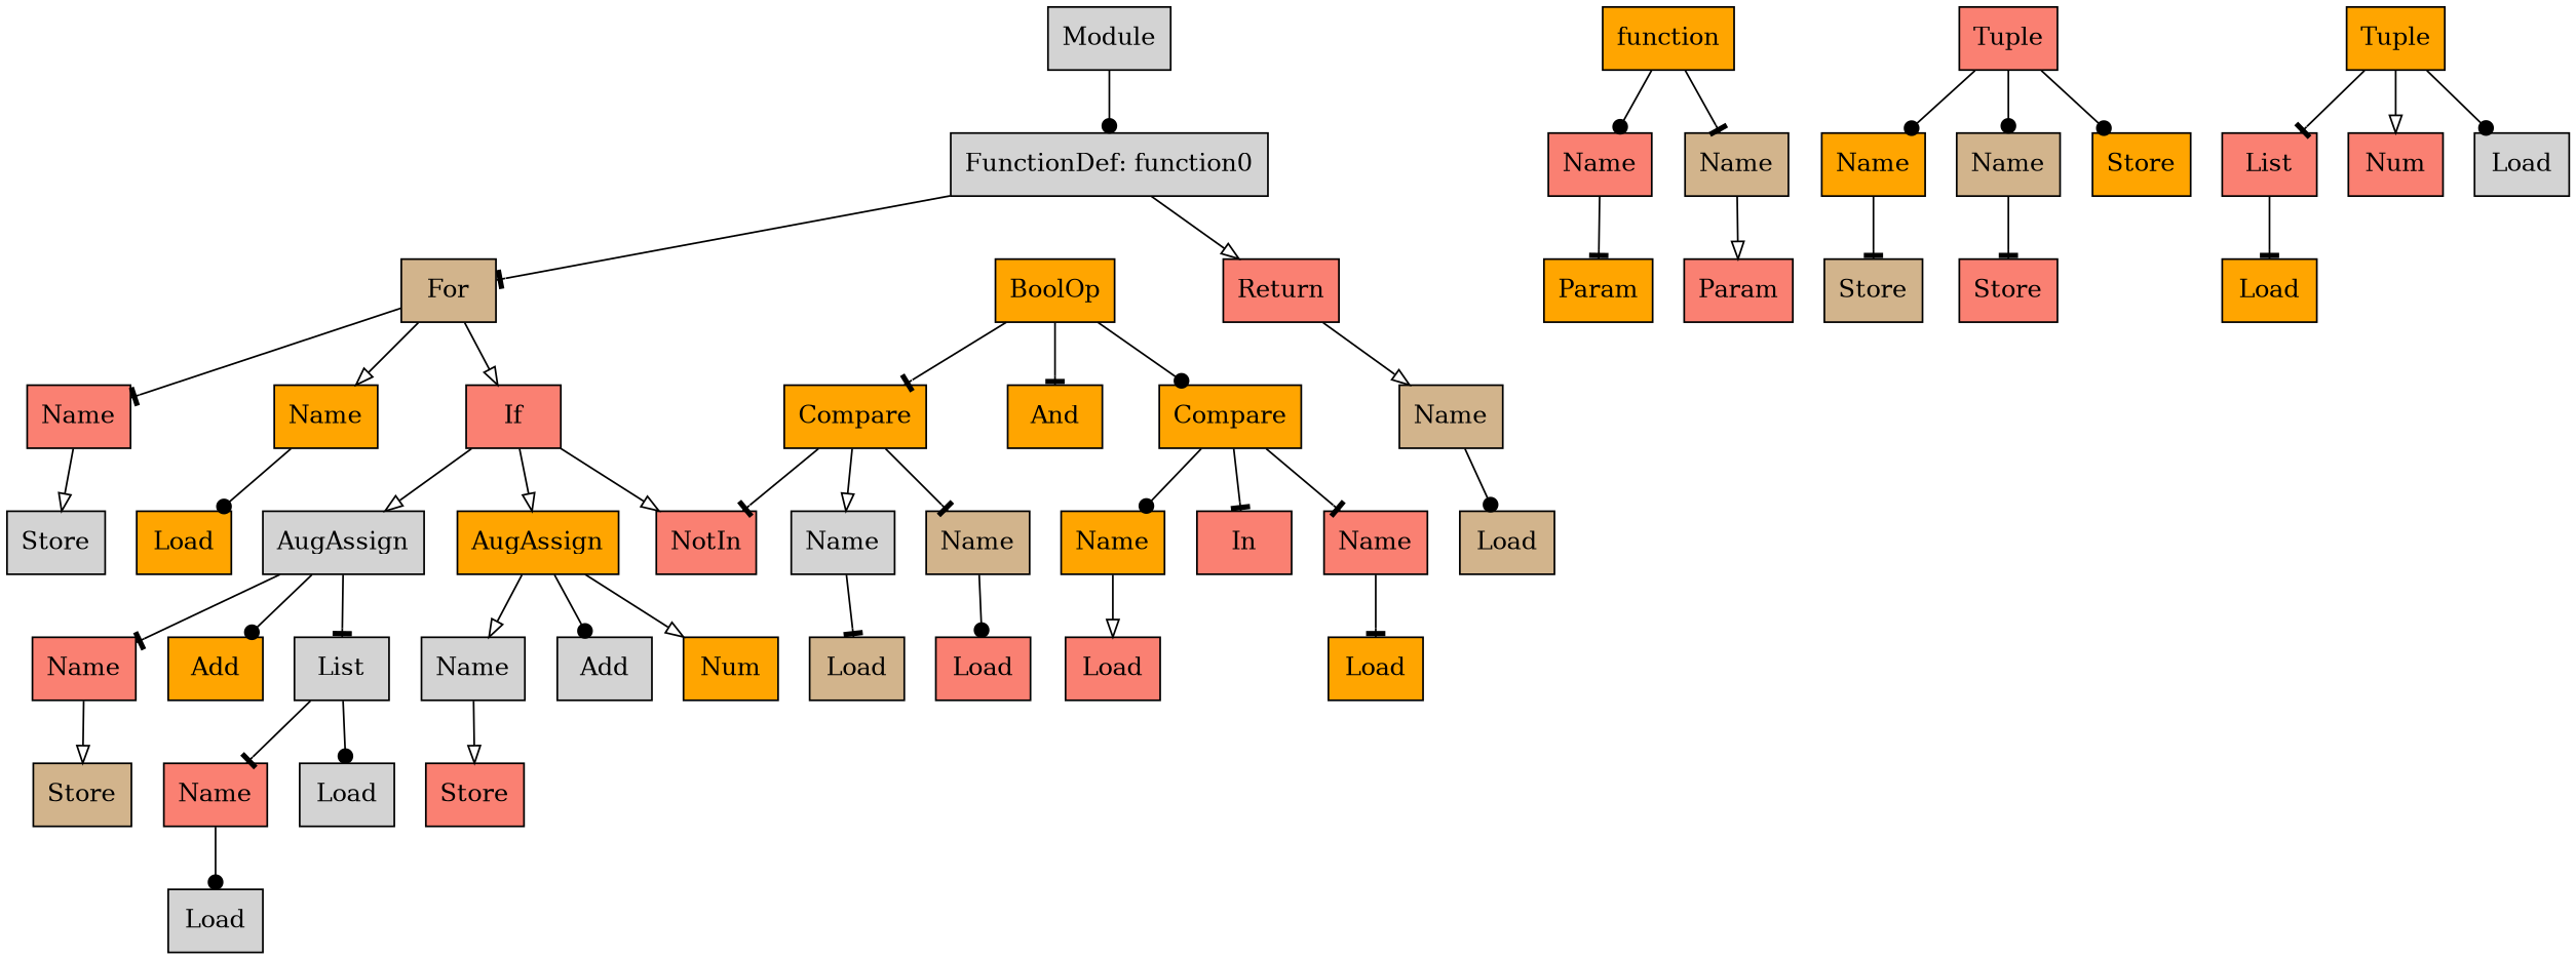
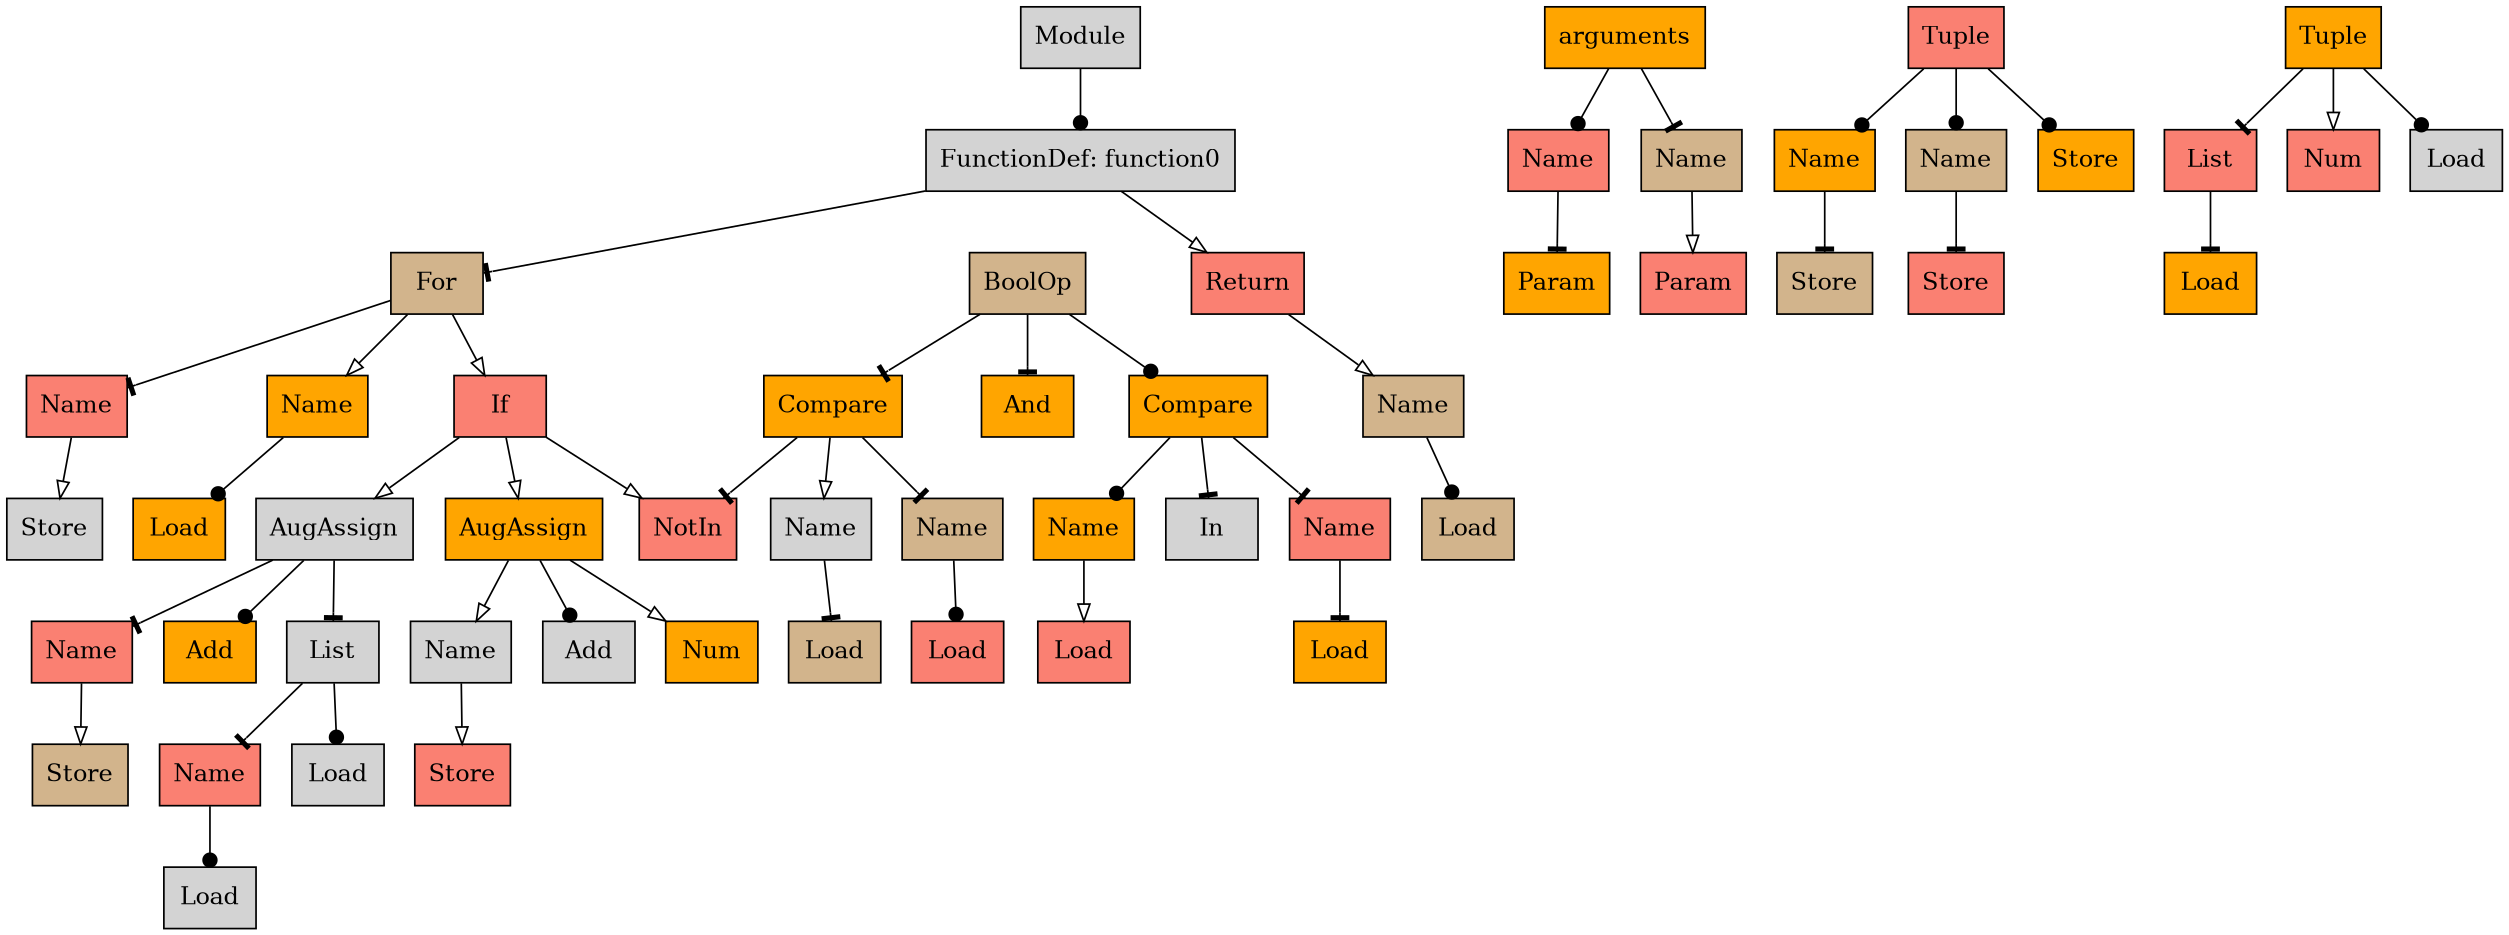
  digraph {
    node [fillcolor=salmon shape=rect style=filled]
    edge [arrowhead=tee]
    n1 [fillcolor=lightgrey label=Module]
    n2 [fillcolor=lightgrey label="FunctionDef: function0"]
    n3 [fillcolor=tan label=For]
    n4 [label=Return]
-   n5 [fillcolor=orange label=function]
+   n5 [fillcolor=orange label=arguments]
    n6 [label=Name]
    n7 [fillcolor=tan label=Name]
    n8 [label=Name]
    n9 [fillcolor=orange label=Name]
    n10 [label=If]
    n11 [fillcolor=tan label=Name]
    n12 [fillcolor=orange label=Param]
    n13 [label=Param]
    n14 [label=Tuple]
    n15 [fillcolor=orange label=Name]
    n16 [fillcolor=tan label=Name]
    n17 [fillcolor=orange label=Store]
    n18 [fillcolor=orange label=Tuple]
    n19 [label=List]
    n20 [label=Num]
    n21 [fillcolor=lightgrey label=Load]
    n22 [fillcolor=lightgrey label=Store]
    n23 [fillcolor=orange label=Load]
    n24 [fillcolor=lightgrey label=AugAssign]
    n25 [fillcolor=orange label=AugAssign]
    n26 [label=NotIn]
    n27 [fillcolor=tan label=Load]
    n28 [fillcolor=tan label=Store]
    n29 [label=Store]
    n30 [fillcolor=orange label=Load]
-   n31 [fillcolor=orange label=BoolOp]
+   n31 [fillcolor=tan label=BoolOp]
    n32 [fillcolor=orange label=And]
    n33 [fillcolor=orange label=Compare]
    n34 [fillcolor=orange label=Compare]
    n35 [label=Name]
    n36 [fillcolor=orange label=Add]
    n37 [fillcolor=lightgrey label=List]
    n38 [fillcolor=lightgrey label=Name]
    n39 [fillcolor=lightgrey label=Add]
    n40 [fillcolor=orange label=Num]
    n41 [fillcolor=orange label=Name]
-   n42 [label=In]
+   n42 [fillcolor=lightgrey label=In]
    n43 [label=Name]
    n44 [fillcolor=lightgrey label=Name]
    n45 [fillcolor=tan label=Name]
    n46 [fillcolor=tan label=Store]
    n47 [label=Name]
    n48 [fillcolor=lightgrey label=Load]
    n49 [label=Store]
    n50 [label=Load]
    n51 [fillcolor=orange label=Load]
    n52 [fillcolor=tan label=Load]
    n53 [label=Load]
    n54 [fillcolor=lightgrey label=Load]
    n1 -> n2 [arrowhead=dot]
    n2 -> n3
    n2 -> n4 [arrowhead=onormal]
    n3 -> n8
    n3 -> n9 [arrowhead=onormal]
    n3 -> n10 [arrowhead=onormal]
    n4 -> n11 [arrowhead=onormal]
    n5 -> n6 [arrowhead=dot]
    n5 -> n7
    n6 -> n12
    n7 -> n13 [arrowhead=onormal]
    n8 -> n22 [arrowhead=onormal]
    n9 -> n23 [arrowhead=dot]
    n10 -> n24 [arrowhead=onormal]
    n10 -> n25 [arrowhead=onormal]
    n10 -> n26 [arrowhead=onormal]
    n11 -> n27 [arrowhead=dot]
    n14 -> n15 [arrowhead=dot]
    n14 -> n16 [arrowhead=dot]
    n14 -> n17 [arrowhead=dot]
    n15 -> n28
    n16 -> n29
    n18 -> n19
    n18 -> n20 [arrowhead=onormal]
    n18 -> n21 [arrowhead=dot]
    n19 -> n30
    n24 -> n35
    n24 -> n36 [arrowhead=dot]
    n24 -> n37
    n25 -> n38 [arrowhead=onormal]
    n25 -> n39 [arrowhead=dot]
    n25 -> n40 [arrowhead=onormal]
    n31 -> n32
    n31 -> n33 [arrowhead=dot]
    n31 -> n34
    n33 -> n41 [arrowhead=dot]
    n33 -> n42
    n33 -> n43
    n34 -> n26
    n34 -> n44 [arrowhead=onormal]
    n34 -> n45
    n35 -> n46 [arrowhead=onormal]
    n37 -> n47
    n37 -> n48 [arrowhead=dot]
    n38 -> n49 [arrowhead=onormal]
    n41 -> n50 [arrowhead=onormal]
    n43 -> n51
    n44 -> n52
    n45 -> n53 [arrowhead=dot]
    n47 -> n54 [arrowhead=dot]
  }
